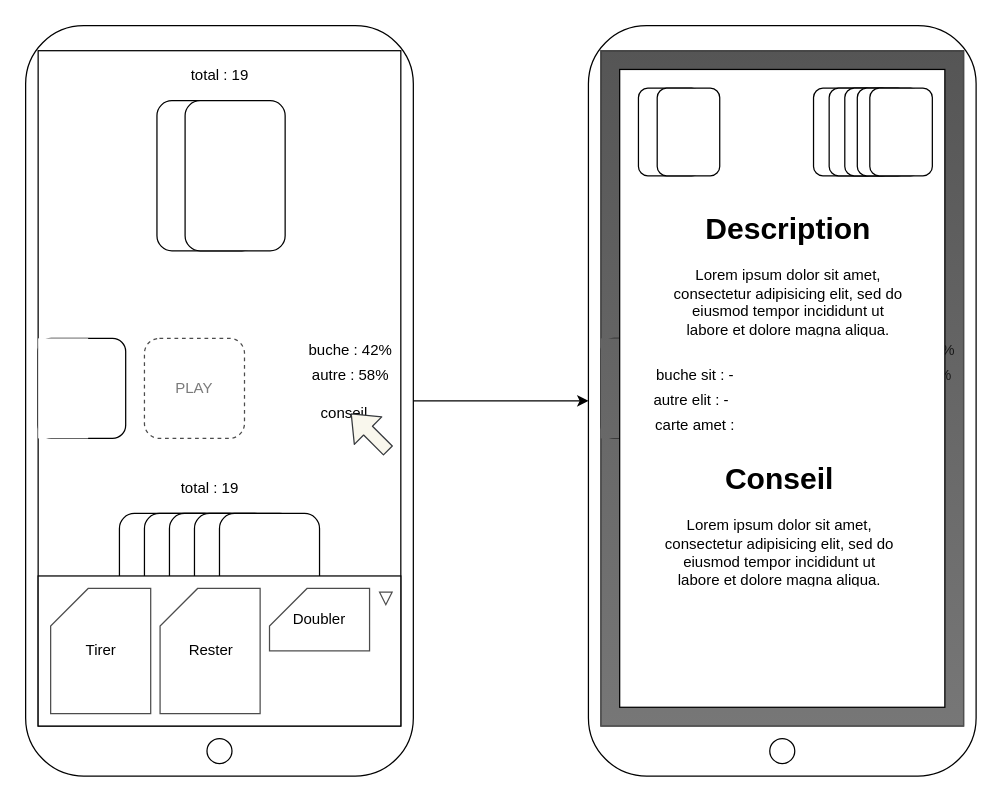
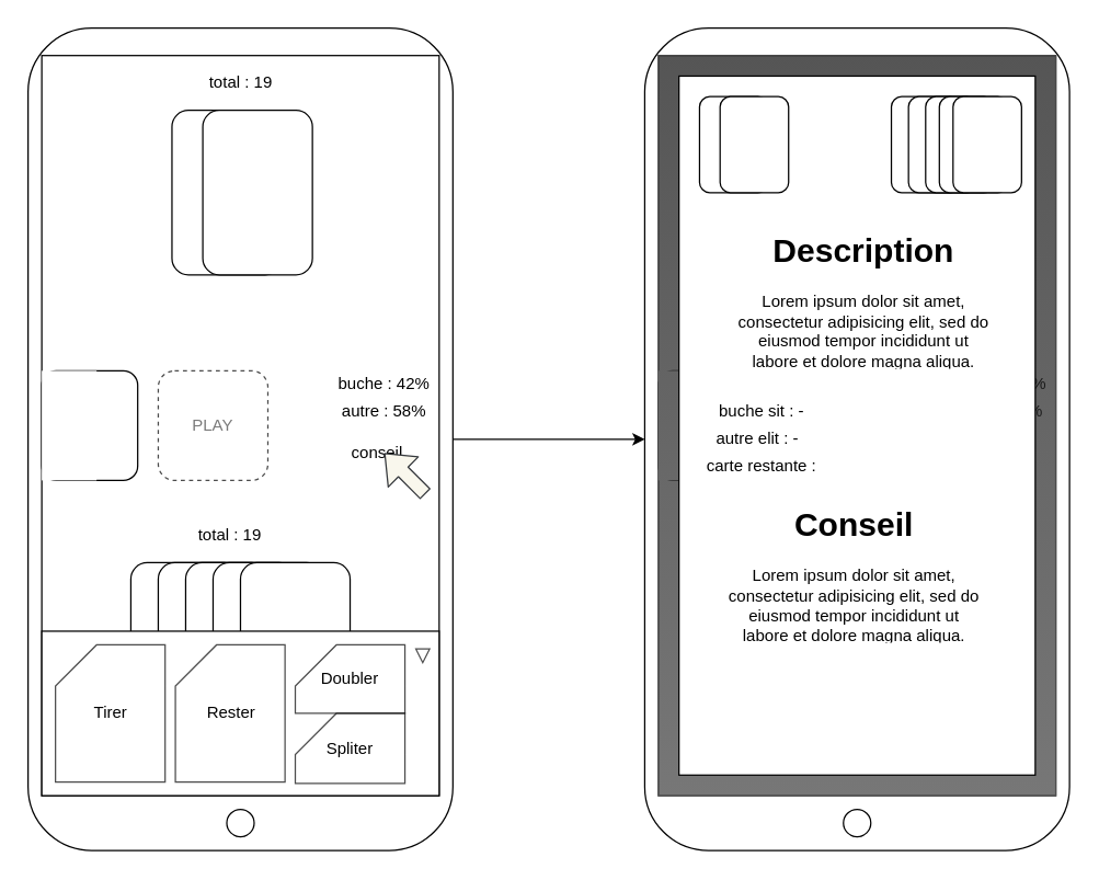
  <mxCell id="0" />
  <mxCell id="1" parent="0" />
  <mxCell id="2" style="edgeStyle=orthogonalEdgeStyle;rounded=0;orthogonalLoop=1;jettySize=auto;html=1;exitX=1;exitY=0.5;exitDx=0;exitDy=0;entryX=0;entryY=0.5;entryDx=0;entryDy=0;fontColor=#BAFF91;" edge="1" parent="1" source="3" target="20"><mxGeometry relative="1" as="geometry" /></mxCell>
  <mxCell id="3" value="" style="rounded=1;whiteSpace=wrap;html=1;" vertex="1" parent="1"><mxGeometry x="20" y="20" width="310" height="600" as="geometry" /></mxCell>
  <mxCell id="4" value="" style="rounded=0;whiteSpace=wrap;html=1;" vertex="1" parent="1"><mxGeometry x="30" y="40" width="290" height="540" as="geometry" /></mxCell>
  <mxCell id="5" value="" style="ellipse;whiteSpace=wrap;html=1;" vertex="1" parent="1"><mxGeometry x="165" y="590" width="20" height="20" as="geometry" /></mxCell>
  <mxCell id="6" value="" style="rounded=1;whiteSpace=wrap;html=1;rotation=90;" vertex="1" parent="1"><mxGeometry x="75" y="430" width="120" height="80" as="geometry" /></mxCell>
  <mxCell id="7" value="" style="rounded=1;whiteSpace=wrap;html=1;rotation=90;" vertex="1" parent="1"><mxGeometry x="95" y="430" width="120" height="80" as="geometry" /></mxCell>
  <mxCell id="8" value="" style="rounded=1;whiteSpace=wrap;html=1;rotation=90;" vertex="1" parent="1"><mxGeometry x="115" y="430" width="120" height="80" as="geometry" /></mxCell>
  <mxCell id="9" value="" style="rounded=1;whiteSpace=wrap;html=1;rotation=90;" vertex="1" parent="1"><mxGeometry x="135" y="430" width="120" height="80" as="geometry" /></mxCell>
  <mxCell id="10" value="" style="rounded=1;whiteSpace=wrap;html=1;rotation=90;" vertex="1" parent="1"><mxGeometry x="155" y="430" width="120" height="80" as="geometry" /></mxCell>
  <mxCell id="11" value="total : 19" style="text;html=1;strokeColor=none;fillColor=none;align=center;verticalAlign=middle;whiteSpace=wrap;rounded=0;" vertex="1" parent="1"><mxGeometry x="140" y="380" width="55" height="20" as="geometry" /></mxCell>
  <mxCell id="12" value="" style="rounded=1;whiteSpace=wrap;html=1;rotation=180;" vertex="1" parent="1"><mxGeometry x="30" y="270" width="70" height="80" as="geometry" /></mxCell>
  <mxCell id="13" value="" style="rounded=0;whiteSpace=wrap;html=1;border-left=0px:;strokeColor=none;" vertex="1" parent="1"><mxGeometry x="30" y="270" width="40" height="80" as="geometry" /></mxCell>
  <mxCell id="14" value="" style="rounded=1;whiteSpace=wrap;html=1;rotation=90;" vertex="1" parent="1"><mxGeometry x="105" y="100" width="120" height="80" as="geometry" /></mxCell>
  <mxCell id="15" value="" style="rounded=1;whiteSpace=wrap;html=1;rotation=90;" vertex="1" parent="1"><mxGeometry x="127.5" y="100" width="120" height="80" as="geometry" /></mxCell>
  <mxCell id="16" value="total : 19" style="text;html=1;strokeColor=none;fillColor=none;align=center;verticalAlign=middle;whiteSpace=wrap;rounded=0;" vertex="1" parent="1"><mxGeometry x="147.5" y="50" width="55" height="20" as="geometry" /></mxCell>
  <mxCell id="17" value="buche : 42%" style="text;html=1;strokeColor=none;fillColor=none;align=center;verticalAlign=middle;whiteSpace=wrap;rounded=0;" vertex="1" parent="1"><mxGeometry x="245" y="270" width="70" height="20" as="geometry" /></mxCell>
  <mxCell id="18" value="autre : 58%" style="text;html=1;strokeColor=none;fillColor=none;align=center;verticalAlign=middle;whiteSpace=wrap;rounded=0;" vertex="1" parent="1"><mxGeometry x="245" y="290" width="70" height="20" as="geometry" /></mxCell>
  <mxCell id="19" value="conseil" style="text;html=1;strokeColor=none;fillColor=none;align=center;verticalAlign=middle;whiteSpace=wrap;rounded=0;" vertex="1" parent="1"><mxGeometry x="255" y="320" width="40" height="20" as="geometry" /></mxCell>
  <mxCell id="20" value="" style="rounded=1;whiteSpace=wrap;html=1;" vertex="1" parent="1"><mxGeometry x="470" y="20" width="310" height="600" as="geometry" /></mxCell>
  <mxCell id="21" value="" style="rounded=0;whiteSpace=wrap;html=1;" vertex="1" parent="1"><mxGeometry x="480" y="40" width="290" height="540" as="geometry" /></mxCell>
  <mxCell id="22" value="" style="ellipse;whiteSpace=wrap;html=1;" vertex="1" parent="1"><mxGeometry x="615" y="590" width="20" height="20" as="geometry" /></mxCell>
  <mxCell id="23" value="" style="rounded=1;whiteSpace=wrap;html=1;rotation=90;" vertex="1" parent="1"><mxGeometry x="525" y="430" width="120" height="80" as="geometry" /></mxCell>
  <mxCell id="24" value="" style="rounded=1;whiteSpace=wrap;html=1;rotation=90;" vertex="1" parent="1"><mxGeometry x="545" y="430" width="120" height="80" as="geometry" /></mxCell>
  <mxCell id="25" value="" style="rounded=1;whiteSpace=wrap;html=1;rotation=90;" vertex="1" parent="1"><mxGeometry x="565" y="430" width="120" height="80" as="geometry" /></mxCell>
  <mxCell id="26" value="" style="rounded=1;whiteSpace=wrap;html=1;rotation=90;" vertex="1" parent="1"><mxGeometry x="585" y="430" width="120" height="80" as="geometry" /></mxCell>
  <mxCell id="27" value="" style="rounded=1;whiteSpace=wrap;html=1;rotation=90;" vertex="1" parent="1"><mxGeometry x="605" y="430" width="120" height="80" as="geometry" /></mxCell>
  <mxCell id="28" value="total : 19" style="text;html=1;strokeColor=none;fillColor=none;align=center;verticalAlign=middle;whiteSpace=wrap;rounded=0;" vertex="1" parent="1"><mxGeometry x="595" y="540" width="55" height="20" as="geometry" /></mxCell>
  <mxCell id="29" value="" style="rounded=1;whiteSpace=wrap;html=1;rotation=180;" vertex="1" parent="1"><mxGeometry x="480" y="270" width="70" height="80" as="geometry" /></mxCell>
  <mxCell id="30" value="" style="rounded=0;whiteSpace=wrap;html=1;border-left=0px:;strokeColor=none;" vertex="1" parent="1"><mxGeometry x="480" y="270" width="40" height="80" as="geometry" /></mxCell>
  <mxCell id="31" value="" style="rounded=1;whiteSpace=wrap;html=1;rotation=90;" vertex="1" parent="1"><mxGeometry x="555" y="100" width="120" height="80" as="geometry" /></mxCell>
  <mxCell id="32" value="" style="rounded=1;whiteSpace=wrap;html=1;rotation=90;" vertex="1" parent="1"><mxGeometry x="575" y="100" width="120" height="80" as="geometry" /></mxCell>
  <mxCell id="33" value="total : 19" style="text;html=1;strokeColor=none;fillColor=none;align=center;verticalAlign=middle;whiteSpace=wrap;rounded=0;" vertex="1" parent="1"><mxGeometry x="597.5" y="50" width="55" height="20" as="geometry" /></mxCell>
  <mxCell id="34" value="buche : 42%" style="text;html=1;strokeColor=none;fillColor=none;align=center;verticalAlign=middle;whiteSpace=wrap;rounded=0;" vertex="1" parent="1"><mxGeometry x="695" y="270" width="70" height="20" as="geometry" /></mxCell>
  <mxCell id="35" value="autre : 58%" style="text;html=1;strokeColor=none;fillColor=none;align=center;verticalAlign=middle;whiteSpace=wrap;rounded=0;" vertex="1" parent="1"><mxGeometry x="695" y="290" width="70" height="20" as="geometry" /></mxCell>
  <mxCell id="36" value="conseil" style="text;html=1;strokeColor=none;fillColor=none;align=center;verticalAlign=middle;whiteSpace=wrap;rounded=0;" vertex="1" parent="1"><mxGeometry x="705" y="320" width="40" height="20" as="geometry" /></mxCell>
  <mxCell id="37" value="" style="rounded=0;whiteSpace=wrap;html=1;labelBackgroundColor=#404040;gradientColor=#3D3D3D;fillColor=#0D0D0D;strokeColor=#666666;textOpacity=50;opacity=70;" vertex="1" parent="1"><mxGeometry x="480" y="40" width="290" height="540" as="geometry" /></mxCell>
  <mxCell id="38" value="" style="shape=flexArrow;endArrow=classic;html=1;fillColor=#f9f7ed;strokeColor=#36393d;" edge="1" parent="1"><mxGeometry width="50" height="50" relative="1" as="geometry"><mxPoint x="310" y="360" as="sourcePoint" /><mxPoint x="280" y="330" as="targetPoint" /><Array as="points"><mxPoint x="310" y="360" /></Array></mxGeometry></mxCell>
  <mxCell id="39" value="" style="rounded=0;whiteSpace=wrap;html=1;fillColor=#ffffff;fontColor=#000000;" vertex="1" parent="1"><mxGeometry x="495" y="55" width="260" height="510" as="geometry" /></mxCell>
  <mxCell id="40" value="&lt;h1&gt;Description&lt;/h1&gt;&lt;p&gt;Lorem ipsum dolor sit amet, consectetur adipisicing elit, sed do eiusmod tempor incididunt ut labore et dolore magna aliqua.&lt;/p&gt;" style="text;html=1;strokeColor=none;fillColor=none;whiteSpace=wrap;overflow=hidden;rounded=0;fontColor=#000000;align=center;verticalAlign=middle;" vertex="1" parent="1"><mxGeometry x="535" y="150" width="190" height="120" as="geometry" /></mxCell>
  <mxCell id="41" value="" style="rounded=1;whiteSpace=wrap;html=1;rotation=90;" vertex="1" parent="1"><mxGeometry x="500" y="80" width="70" height="50" as="geometry" /></mxCell>
  <mxCell id="42" value="" style="rounded=1;whiteSpace=wrap;html=1;rotation=90;" vertex="1" parent="1"><mxGeometry x="515" y="80" width="70" height="50" as="geometry" /></mxCell>
  <mxCell id="43" value="" style="rounded=1;whiteSpace=wrap;html=1;rotation=90;" vertex="1" parent="1"><mxGeometry x="640" y="80" width="70" height="50" as="geometry" /></mxCell>
  <mxCell id="44" value="" style="rounded=1;whiteSpace=wrap;html=1;rotation=90;" vertex="1" parent="1"><mxGeometry x="652.5" y="80" width="70" height="50" as="geometry" /></mxCell>
  <mxCell id="45" value="" style="rounded=1;whiteSpace=wrap;html=1;rotation=90;" vertex="1" parent="1"><mxGeometry x="665" y="80" width="70" height="50" as="geometry" /></mxCell>
  <mxCell id="46" value="" style="rounded=1;whiteSpace=wrap;html=1;rotation=90;" vertex="1" parent="1"><mxGeometry x="675" y="80" width="70" height="50" as="geometry" /></mxCell>
  <mxCell id="47" value="" style="rounded=1;whiteSpace=wrap;html=1;rotation=90;" vertex="1" parent="1"><mxGeometry x="685" y="80" width="70" height="50" as="geometry" /></mxCell>
  <mxCell id="48" value="buche sit : -" style="text;html=1;strokeColor=none;fillColor=none;align=center;verticalAlign=middle;whiteSpace=wrap;rounded=0;fontColor=#000000;" vertex="1" parent="1"><mxGeometry x="502.5" y="290" width="105" height="20" as="geometry" /></mxCell>
  <mxCell id="49" value="autre elit : -" style="text;html=1;strokeColor=none;fillColor=none;align=center;verticalAlign=middle;whiteSpace=wrap;rounded=0;fontColor=#000000;" vertex="1" parent="1"><mxGeometry x="500" y="310" width="105" height="20" as="geometry" /></mxCell>
- <mxCell id="50" value="carte amet :" style="text;html=1;strokeColor=none;fillColor=none;align=center;verticalAlign=middle;whiteSpace=wrap;rounded=0;fontColor=#000000;" vertex="1" parent="1"><mxGeometry x="502.5" y="330" width="105" height="20" as="geometry" /></mxCell>
+ <mxCell id="50" value="carte restante :" style="text;html=1;strokeColor=none;fillColor=none;align=center;verticalAlign=middle;whiteSpace=wrap;rounded=0;fontColor=#000000;" vertex="1" parent="1"><mxGeometry x="502.5" y="330" width="105" height="20" as="geometry" /></mxCell>
  <mxCell id="51" value="&lt;h1&gt;Conseil&lt;/h1&gt;&lt;p&gt;Lorem ipsum dolor sit amet, consectetur adipisicing elit, sed do eiusmod tempor incididunt ut labore et dolore magna aliqua.&lt;/p&gt;" style="text;html=1;strokeColor=none;fillColor=none;whiteSpace=wrap;overflow=hidden;rounded=0;fontColor=#000000;align=center;verticalAlign=middle;" vertex="1" parent="1"><mxGeometry x="528" y="350" width="190" height="120" as="geometry" /></mxCell>
  <mxCell id="52" value="" style="rounded=0;whiteSpace=wrap;html=1;fillColor=#ffffff;fontColor=#000000;" vertex="1" parent="1"><mxGeometry x="30" y="460" width="290" height="120" as="geometry" /></mxCell>
  <mxCell id="53" value="" style="triangle;whiteSpace=wrap;html=1;rounded=0;labelBackgroundColor=#404040;fillColor=none;gradientColor=none;fontColor=#BAFF91;opacity=70;align=left;rotation=90;" vertex="1" parent="1"><mxGeometry x="303" y="473" width="10" height="10" as="geometry" /></mxCell>
  <mxCell id="54" value="Tirer" style="shape=card;html=1;rounded=0;labelBackgroundColor=none;fillColor=none;gradientColor=none;fontColor=#000000;opacity=70;align=center;" vertex="1" parent="1"><mxGeometry x="40" y="470" width="80" height="100" as="geometry" /></mxCell>
  <mxCell id="55" value="Rester" style="shape=card;html=1;rounded=0;labelBackgroundColor=none;fillColor=none;gradientColor=none;fontColor=#000000;opacity=70;align=center;" vertex="1" parent="1"><mxGeometry x="127.5" y="470" width="80" height="100" as="geometry" /></mxCell>
  <mxCell id="56" value="Doubler" style="shape=card;html=1;rounded=0;labelBackgroundColor=none;fillColor=none;gradientColor=none;fontColor=#000000;opacity=70;align=center;whiteSpace=wrap;" vertex="1" parent="1"><mxGeometry x="215" y="470" width="80" height="50" as="geometry" /></mxCell>
+ <mxCell id="57" value="Spliter" style="shape=card;whiteSpace=wrap;html=1;rounded=0;labelBackgroundColor=none;fillColor=none;gradientColor=none;fontColor=#000000;opacity=70;align=center;" vertex="1" parent="1"><mxGeometry x="215" y="520" width="80" height="51" as="geometry" /></mxCell>
  <mxCell id="58" value="PLAY" style="rounded=1;whiteSpace=wrap;html=1;labelBackgroundColor=none;fillColor=none;gradientColor=none;fontColor=#7A7A7A;opacity=70;align=center;dashed=1;" vertex="1" parent="1"><mxGeometry x="115" y="270" width="80" height="80" as="geometry" /></mxCell>
